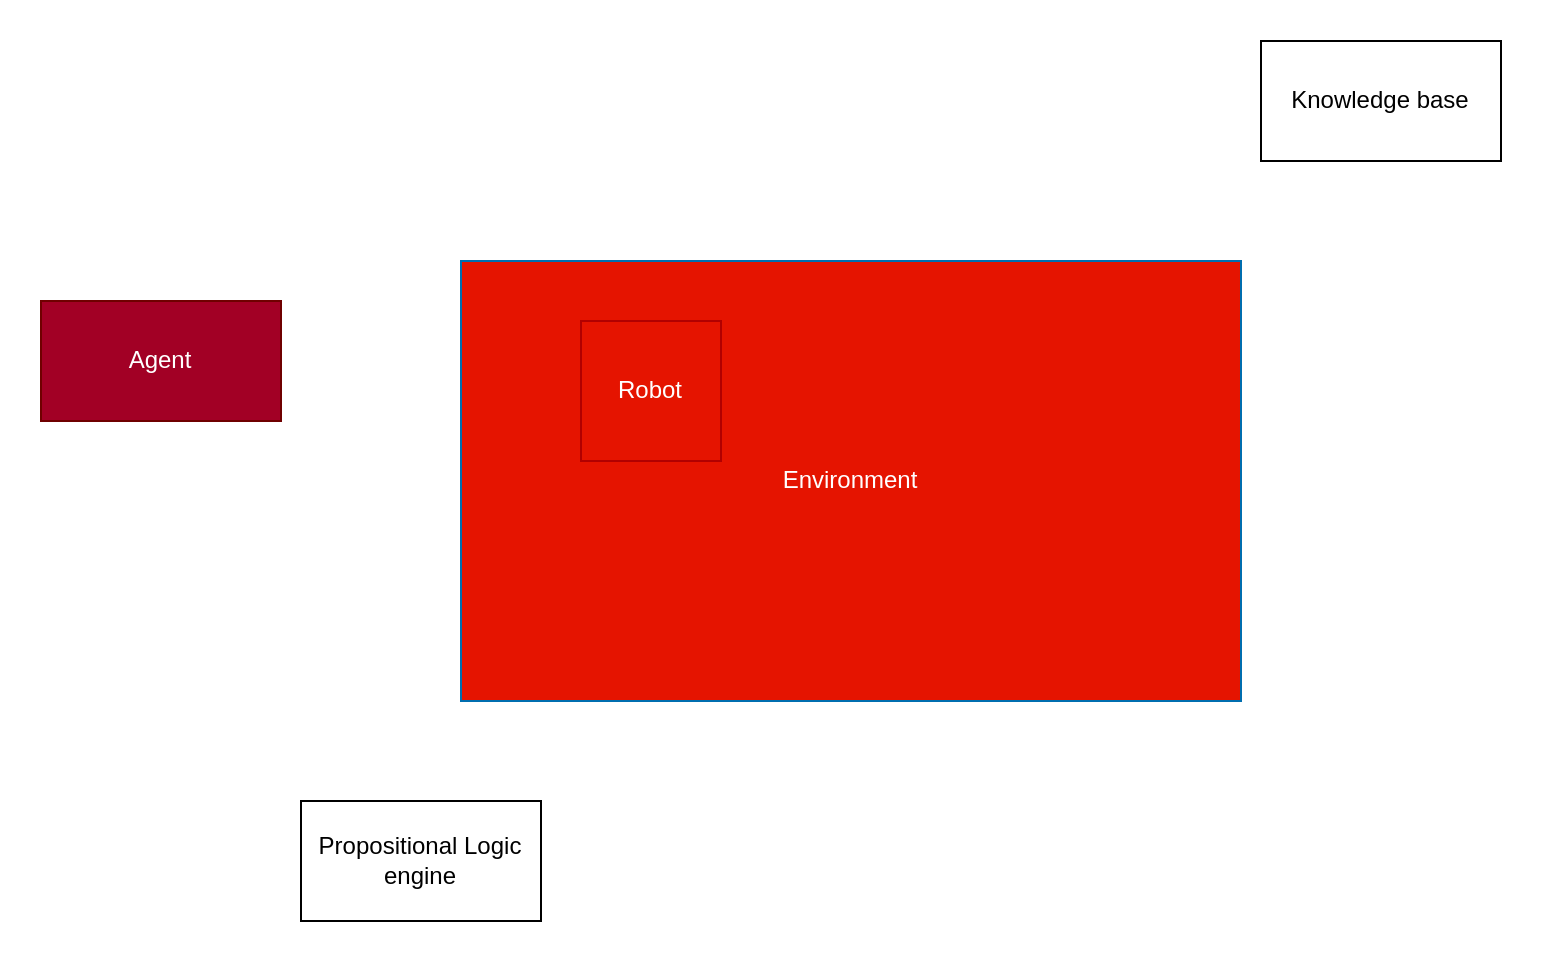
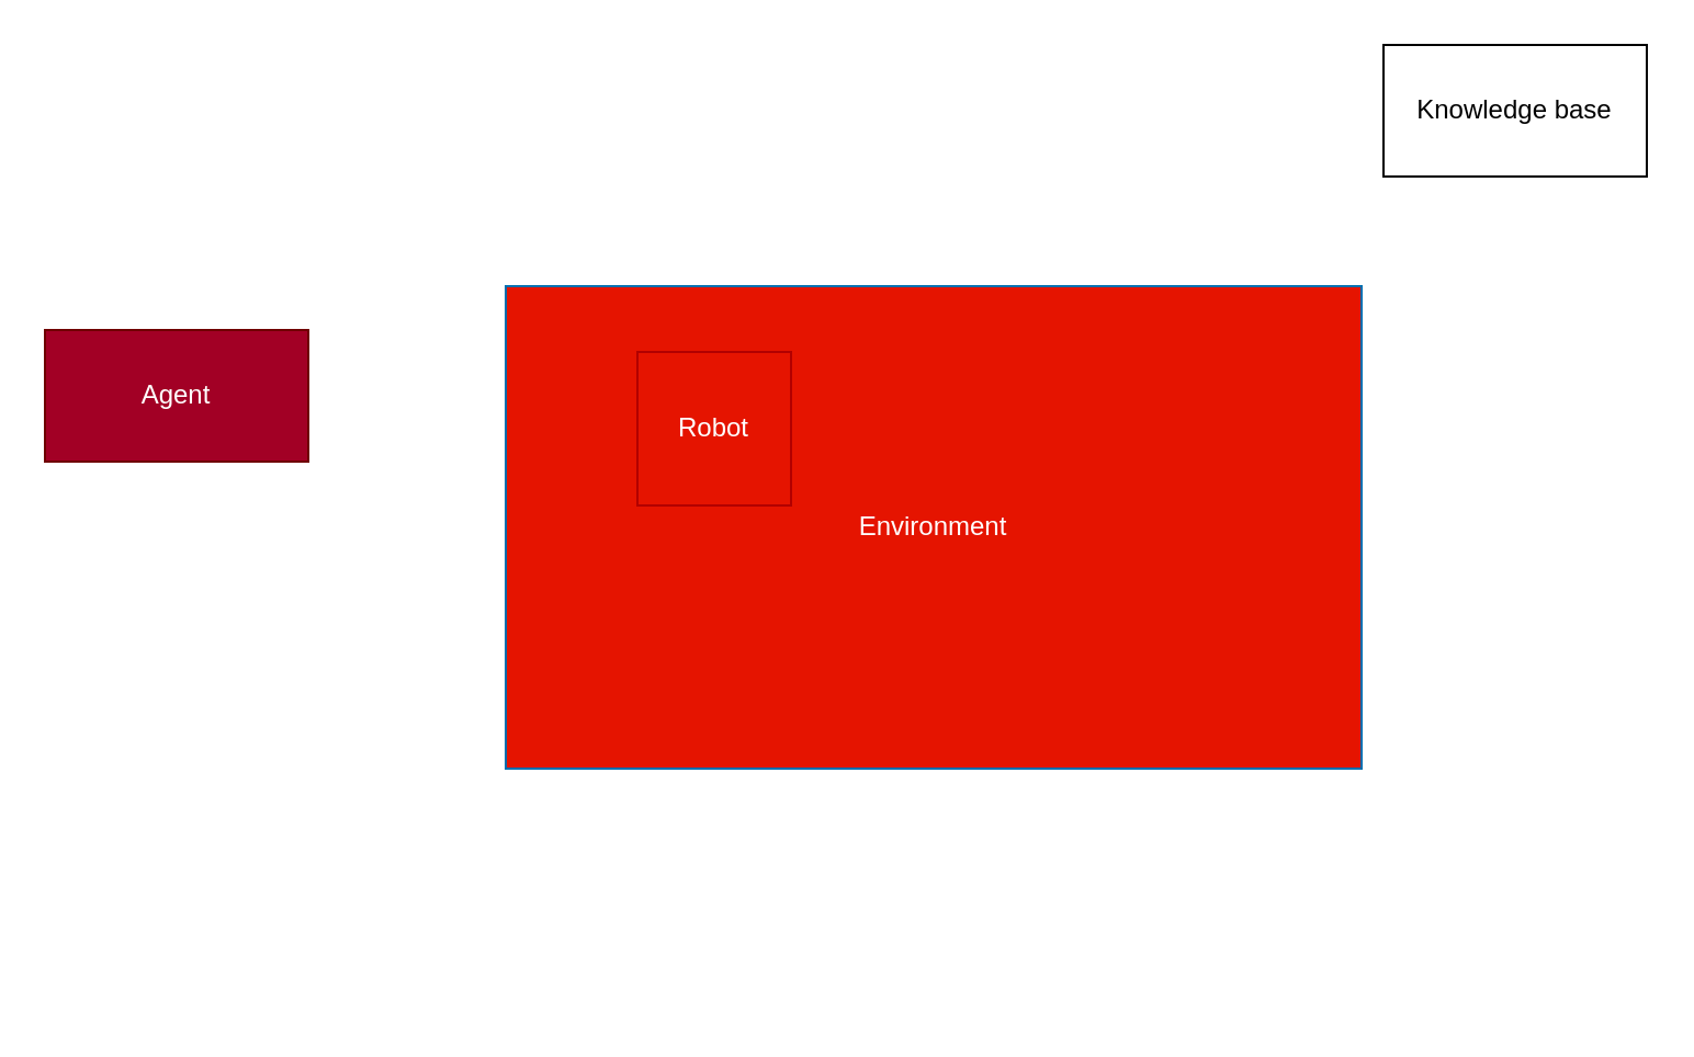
  <mxCell id="0" />
  <mxCell id="1" parent="0" />
  <mxCell id="2" value="Agent" style="rounded=0;whiteSpace=wrap;html=1;fillColor=#a20025;strokeColor=#6F0000;fontColor=#ffffff;" vertex="1" parent="1"><mxGeometry x="20" y="150" width="120" height="60" as="geometry" /></mxCell>
  <mxCell id="3" value="Environment" style="rounded=0;whiteSpace=wrap;html=1;fillColor=#e51400;strokeColor=#006EAF;fontColor=#ffffff;" vertex="1" parent="1"><mxGeometry x="230" y="130" width="390" height="220" as="geometry" /></mxCell>
  <mxCell id="4" value="Robot" style="whiteSpace=wrap;html=1;aspect=fixed;fillColor=#e51400;strokeColor=#B20000;fontColor=#ffffff;" vertex="1" parent="1"><mxGeometry x="290" y="160" width="70" height="70" as="geometry" /></mxCell>
  <mxCell id="5" value="Knowledge base" style="rounded=0;whiteSpace=wrap;html=1;" vertex="1" parent="1"><mxGeometry x="630" y="20" width="120" height="60" as="geometry" /></mxCell>
- <mxCell id="6" value="Propositional Logic engine" style="rounded=0;whiteSpace=wrap;html=1;" vertex="1" parent="1"><mxGeometry x="150" y="400" width="120" height="60" as="geometry" /></mxCell>
